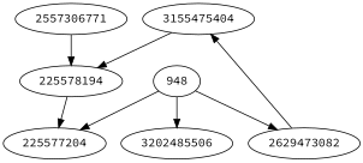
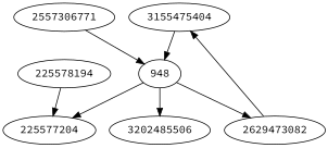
  strict digraph {
    fontname="Source Code Pro"
    node [fontname="Source Code Pro"]
    edge [fontname="Source Code Pro"]
    3155475404
    948
    225577204
    3202485506
    2629473082
    225578194
    2557306771
-   3155475404 -> 225578194
+   3155475404 -> 948
    948 -> 225577204
    948 -> 3202485506
    948 -> 2629473082
    2629473082 -> 3155475404
    225578194 -> 225577204
-   2557306771 -> 225578194
+   2557306771 -> 948
  }
